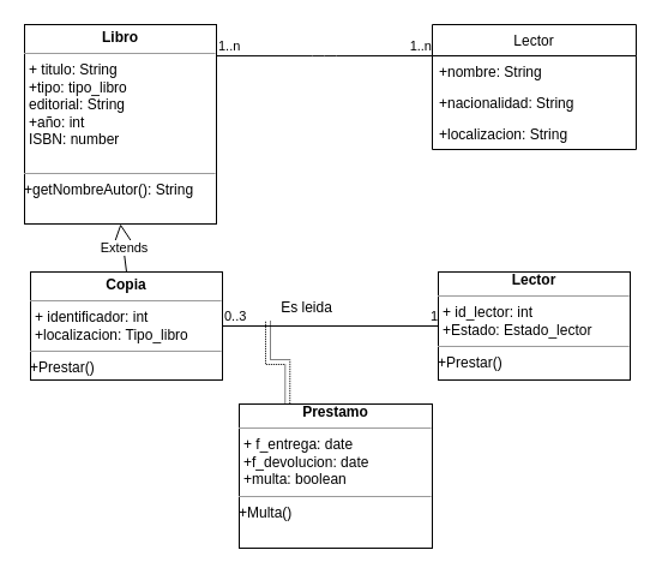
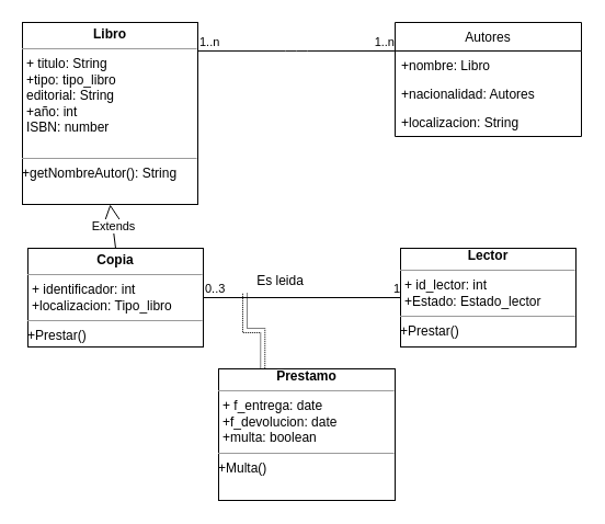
  <mxCell id="0" />
  <mxCell id="1" parent="0" />
- <mxCell id="2" value="Lector" style="swimlane;fontStyle=0;childLayout=stackLayout;horizontal=1;startSize=26;fillColor=none;horizontalStack=0;resizeParent=1;resizeParentMax=0;resizeLast=0;collapsible=1;marginBottom=0;" vertex="1" parent="1"><mxGeometry x="360" y="20" width="170" height="104" as="geometry" /></mxCell>
- <mxCell id="3" value="+nombre: String" style="text;strokeColor=none;fillColor=none;align=left;verticalAlign=top;spacingLeft=4;spacingRight=4;overflow=hidden;rotatable=0;points=[[0,0.5],[1,0.5]];portConstraint=eastwest;" vertex="1" parent="2"><mxGeometry y="26" width="170" height="26" as="geometry" /></mxCell>
- <mxCell id="4" value="+nacionalidad: String" style="text;strokeColor=none;fillColor=none;align=left;verticalAlign=top;spacingLeft=4;spacingRight=4;overflow=hidden;rotatable=0;points=[[0,0.5],[1,0.5]];portConstraint=eastwest;" vertex="1" parent="2"><mxGeometry y="52" width="170" height="26" as="geometry" /></mxCell>
+ <mxCell id="2" value="Autores" style="swimlane;fontStyle=0;childLayout=stackLayout;horizontal=1;startSize=26;fillColor=none;horizontalStack=0;resizeParent=1;resizeParentMax=0;resizeLast=0;collapsible=1;marginBottom=0;" vertex="1" parent="1"><mxGeometry x="360" y="20" width="170" height="104" as="geometry" /></mxCell>
+ <mxCell id="3" value="+nombre: Libro" style="text;strokeColor=none;fillColor=none;align=left;verticalAlign=top;spacingLeft=4;spacingRight=4;overflow=hidden;rotatable=0;points=[[0,0.5],[1,0.5]];portConstraint=eastwest;" vertex="1" parent="2"><mxGeometry y="26" width="170" height="26" as="geometry" /></mxCell>
+ <mxCell id="4" value="+nacionalidad: Autores" style="text;strokeColor=none;fillColor=none;align=left;verticalAlign=top;spacingLeft=4;spacingRight=4;overflow=hidden;rotatable=0;points=[[0,0.5],[1,0.5]];portConstraint=eastwest;" vertex="1" parent="2"><mxGeometry y="52" width="170" height="26" as="geometry" /></mxCell>
  <mxCell id="5" value="+localizacion: String" style="text;strokeColor=none;fillColor=none;align=left;verticalAlign=top;spacingLeft=4;spacingRight=4;overflow=hidden;rotatable=0;points=[[0,0.5],[1,0.5]];portConstraint=eastwest;" vertex="1" parent="2"><mxGeometry y="78" width="170" height="26" as="geometry" /></mxCell>
  <mxCell id="6" value="Extends" style="endArrow=block;endSize=16;endFill=0;html=1;entryX=0.5;entryY=1;entryDx=0;entryDy=0;" edge="1" parent="1" target="9"><mxGeometry width="160" relative="1" as="geometry"><mxPoint x="105" y="226" as="sourcePoint" /><mxPoint x="367.148" y="660" as="targetPoint" /></mxGeometry></mxCell>
  <mxCell id="7" value="&lt;p style=&quot;margin: 0px ; margin-top: 4px ; text-align: center&quot;&gt;&lt;b&gt;Copia&lt;/b&gt;&lt;br&gt;&lt;/p&gt;&lt;hr size=&quot;1&quot;&gt;&lt;p style=&quot;margin: 0px ; margin-left: 4px&quot;&gt;+ identificador: int&lt;/p&gt;&lt;p style=&quot;margin: 0px ; margin-left: 4px&quot;&gt;+localizacion: Tipo_libro&lt;br&gt;&lt;/p&gt;&lt;hr size=&quot;1&quot;&gt;+Prestar()" style="verticalAlign=top;align=left;overflow=fill;fontSize=12;fontFamily=Helvetica;html=1;" vertex="1" parent="1"><mxGeometry x="25" y="226" width="160" height="90" as="geometry" /></mxCell>
  <mxCell id="8" value="&lt;div align=&quot;center&quot;&gt;&lt;b&gt;Lector&lt;/b&gt;&lt;/div&gt;&lt;hr size=&quot;1&quot;&gt;&lt;p style=&quot;margin: 0px ; margin-left: 4px&quot;&gt;+ id_lector: int&lt;br&gt;&lt;/p&gt;&lt;p style=&quot;margin: 0px ; margin-left: 4px&quot;&gt;+Estado: Estado_lector&lt;br&gt;&lt;/p&gt;&lt;hr size=&quot;1&quot;&gt;+Prestar()" style="verticalAlign=top;align=left;overflow=fill;fontSize=12;fontFamily=Helvetica;html=1;" vertex="1" parent="1"><mxGeometry x="365" y="226" width="160" height="90" as="geometry" /></mxCell>
  <mxCell id="9" value="&lt;p style=&quot;margin: 0px ; margin-top: 4px ; text-align: center&quot;&gt;&lt;b&gt;Libro&lt;br&gt;&lt;/b&gt;&lt;/p&gt;&lt;hr size=&quot;1&quot;&gt;&lt;p style=&quot;margin: 0px ; margin-left: 4px&quot;&gt;+ titulo: String&lt;br&gt;&lt;/p&gt;&lt;p style=&quot;margin: 0px ; margin-left: 4px&quot;&gt;+tipo: tipo_libro&lt;/p&gt;&lt;p style=&quot;margin: 0px ; margin-left: 4px&quot;&gt;editorial: String&lt;/p&gt;&lt;p style=&quot;margin: 0px ; margin-left: 4px&quot;&gt;+año: int&lt;/p&gt;&lt;p style=&quot;margin: 0px ; margin-left: 4px&quot;&gt;ISBN: number&lt;br&gt;&lt;/p&gt;&lt;p style=&quot;margin: 0px ; margin-left: 4px&quot;&gt;&lt;br&gt;&lt;/p&gt;&lt;hr size=&quot;1&quot;&gt;+getNombreAutor(): String" style="verticalAlign=top;align=left;overflow=fill;fontSize=12;fontFamily=Helvetica;html=1;" vertex="1" parent="1"><mxGeometry x="20" y="20" width="160" height="166" as="geometry" /></mxCell>
  <mxCell id="10" value="" style="endArrow=none;html=1;edgeStyle=orthogonalEdgeStyle;entryX=0;entryY=0.25;entryDx=0;entryDy=0;exitX=1;exitY=0.157;exitDx=0;exitDy=0;exitPerimeter=0;" edge="1" parent="1" source="9" target="2"><mxGeometry relative="1" as="geometry"><mxPoint x="180" y="36" as="sourcePoint" /><mxPoint x="340" y="36" as="targetPoint" /></mxGeometry></mxCell>
  <mxCell id="11" value="1..n" style="edgeLabel;resizable=0;html=1;align=left;verticalAlign=bottom;" connectable="0" vertex="1" parent="10"><mxGeometry x="-1" relative="1" as="geometry" /></mxCell>
  <mxCell id="12" value="1..n" style="edgeLabel;resizable=0;html=1;align=right;verticalAlign=bottom;" connectable="0" vertex="1" parent="10"><mxGeometry x="1" relative="1" as="geometry" /></mxCell>
  <mxCell id="13" value="" style="endArrow=none;html=1;edgeStyle=orthogonalEdgeStyle;exitX=1;exitY=0.5;exitDx=0;exitDy=0;" edge="1" parent="1" source="7" target="8"><mxGeometry relative="1" as="geometry"><mxPoint x="189" y="276.062" as="sourcePoint" /><mxPoint x="380" y="271" as="targetPoint" /></mxGeometry></mxCell>
  <mxCell id="14" value="0..3" style="edgeLabel;resizable=0;html=1;align=left;verticalAlign=bottom;" connectable="0" vertex="1" parent="13"><mxGeometry x="-1" relative="1" as="geometry" /></mxCell>
  <mxCell id="15" value="1" style="edgeLabel;resizable=0;html=1;align=right;verticalAlign=bottom;" connectable="0" vertex="1" parent="13"><mxGeometry x="1" relative="1" as="geometry" /></mxCell>
  <mxCell id="16" value="Es leida" style="text;html=1;align=center;verticalAlign=middle;resizable=0;points=[];autosize=1;" vertex="1" parent="1"><mxGeometry x="225" y="246" width="60" height="20" as="geometry" /></mxCell>
  <mxCell id="17" style="edgeStyle=orthogonalEdgeStyle;rounded=0;orthogonalLoop=1;jettySize=auto;html=1;exitX=0.25;exitY=0;exitDx=0;exitDy=0;entryX=-0.033;entryY=1.05;entryDx=0;entryDy=0;entryPerimeter=0;dashed=1;dashPattern=1 1;shape=link;" edge="1" parent="1" source="18" target="16"><mxGeometry relative="1" as="geometry" /></mxCell>
  <mxCell id="18" value="&lt;div align=&quot;center&quot;&gt;&lt;b&gt;Prestamo&lt;/b&gt;&lt;/div&gt;&lt;hr size=&quot;1&quot;&gt;&lt;p style=&quot;margin: 0px ; margin-left: 4px&quot;&gt;+ f_entrega: date&lt;br&gt;&lt;/p&gt;&lt;p style=&quot;margin: 0px ; margin-left: 4px&quot;&gt;+f_devolucion: date&lt;/p&gt;&lt;p style=&quot;margin: 0px ; margin-left: 4px&quot;&gt;+multa: boolean&lt;br&gt;&lt;/p&gt;&lt;hr size=&quot;1&quot;&gt;+Multa()" style="verticalAlign=top;align=left;overflow=fill;fontSize=12;fontFamily=Helvetica;html=1;" vertex="1" parent="1"><mxGeometry x="199" y="336" width="161" height="120" as="geometry" /></mxCell>
